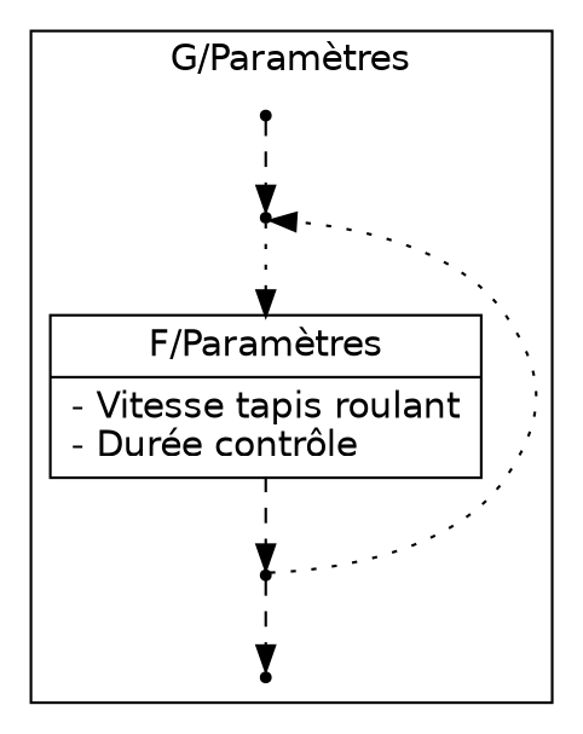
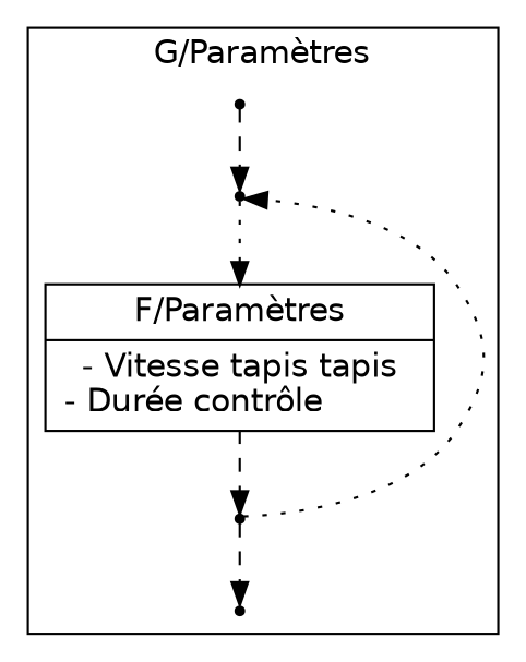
  digraph {
    fontname="Bitstream Vera Sans"
    node [fontname="Bitstream Vera Sans" shape=point]
    edge [fontname="Bitstream Vera Sans" style=dashed]
    begin
    end
    up
    down
-   n5 [label="{F/Paramètres|- Vitesse tapis roulant\n- Durée contrôle\l}" shape=record]
+   n5 [label="{F/Paramètres|- Vitesse tapis tapis\n- Durée contrôle\l}" shape=record]
    subgraph cluster_1 {
      label="G/Paramètres"
      begin
      end
      up
      down
      n5
    }
    begin -> up
    up -> n5 [style=dotted]
    down -> end
    down -> up [constraint=false style=dotted]
    n5 -> down
  }
